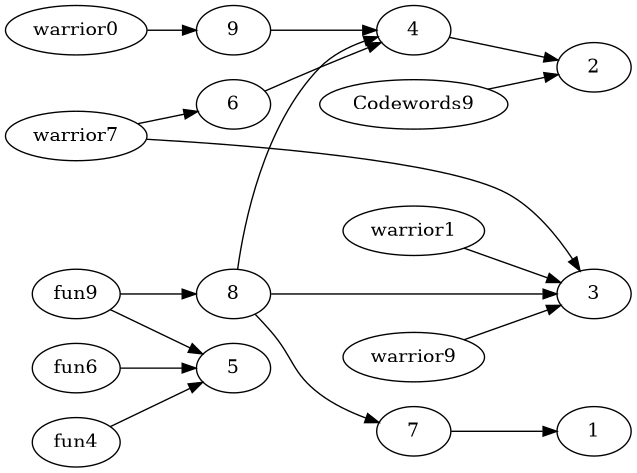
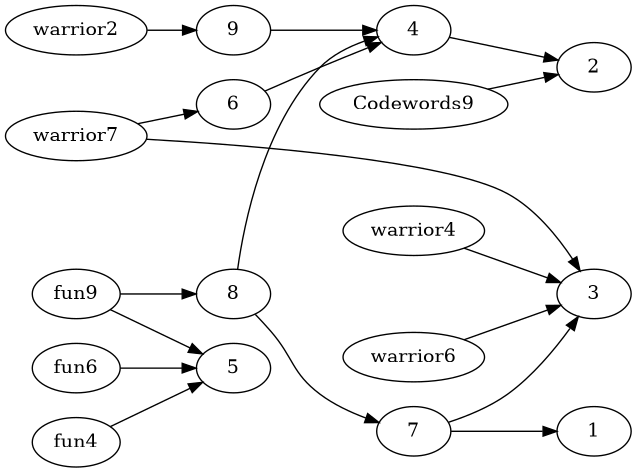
  digraph {
    rankdir=LR
    n1 [label=Codewords9]
    2
-   warrior2 [label=warrior0]
+   warrior2
    9
    4
-   warrior4 [label=warrior1]
+   warrior4
    3
    8
    7
    fun4
    5
    1
    fun6
    6
    warrior7
-   warrior9
+   warrior9 [label=warrior6]
    fun9
    n1 -> 2
    warrior2 -> 9
    9 -> 4
    4 -> 2
    warrior4 -> 3
    8 -> 4
    8 -> 7
-   8 -> 3
+   7 -> 3
    7 -> 1
    fun4 -> 5
    fun6 -> 5
    6 -> 4
    warrior7 -> 3
    warrior7 -> 6
    warrior9 -> 3
    fun9 -> 8
    fun9 -> 5
  }
